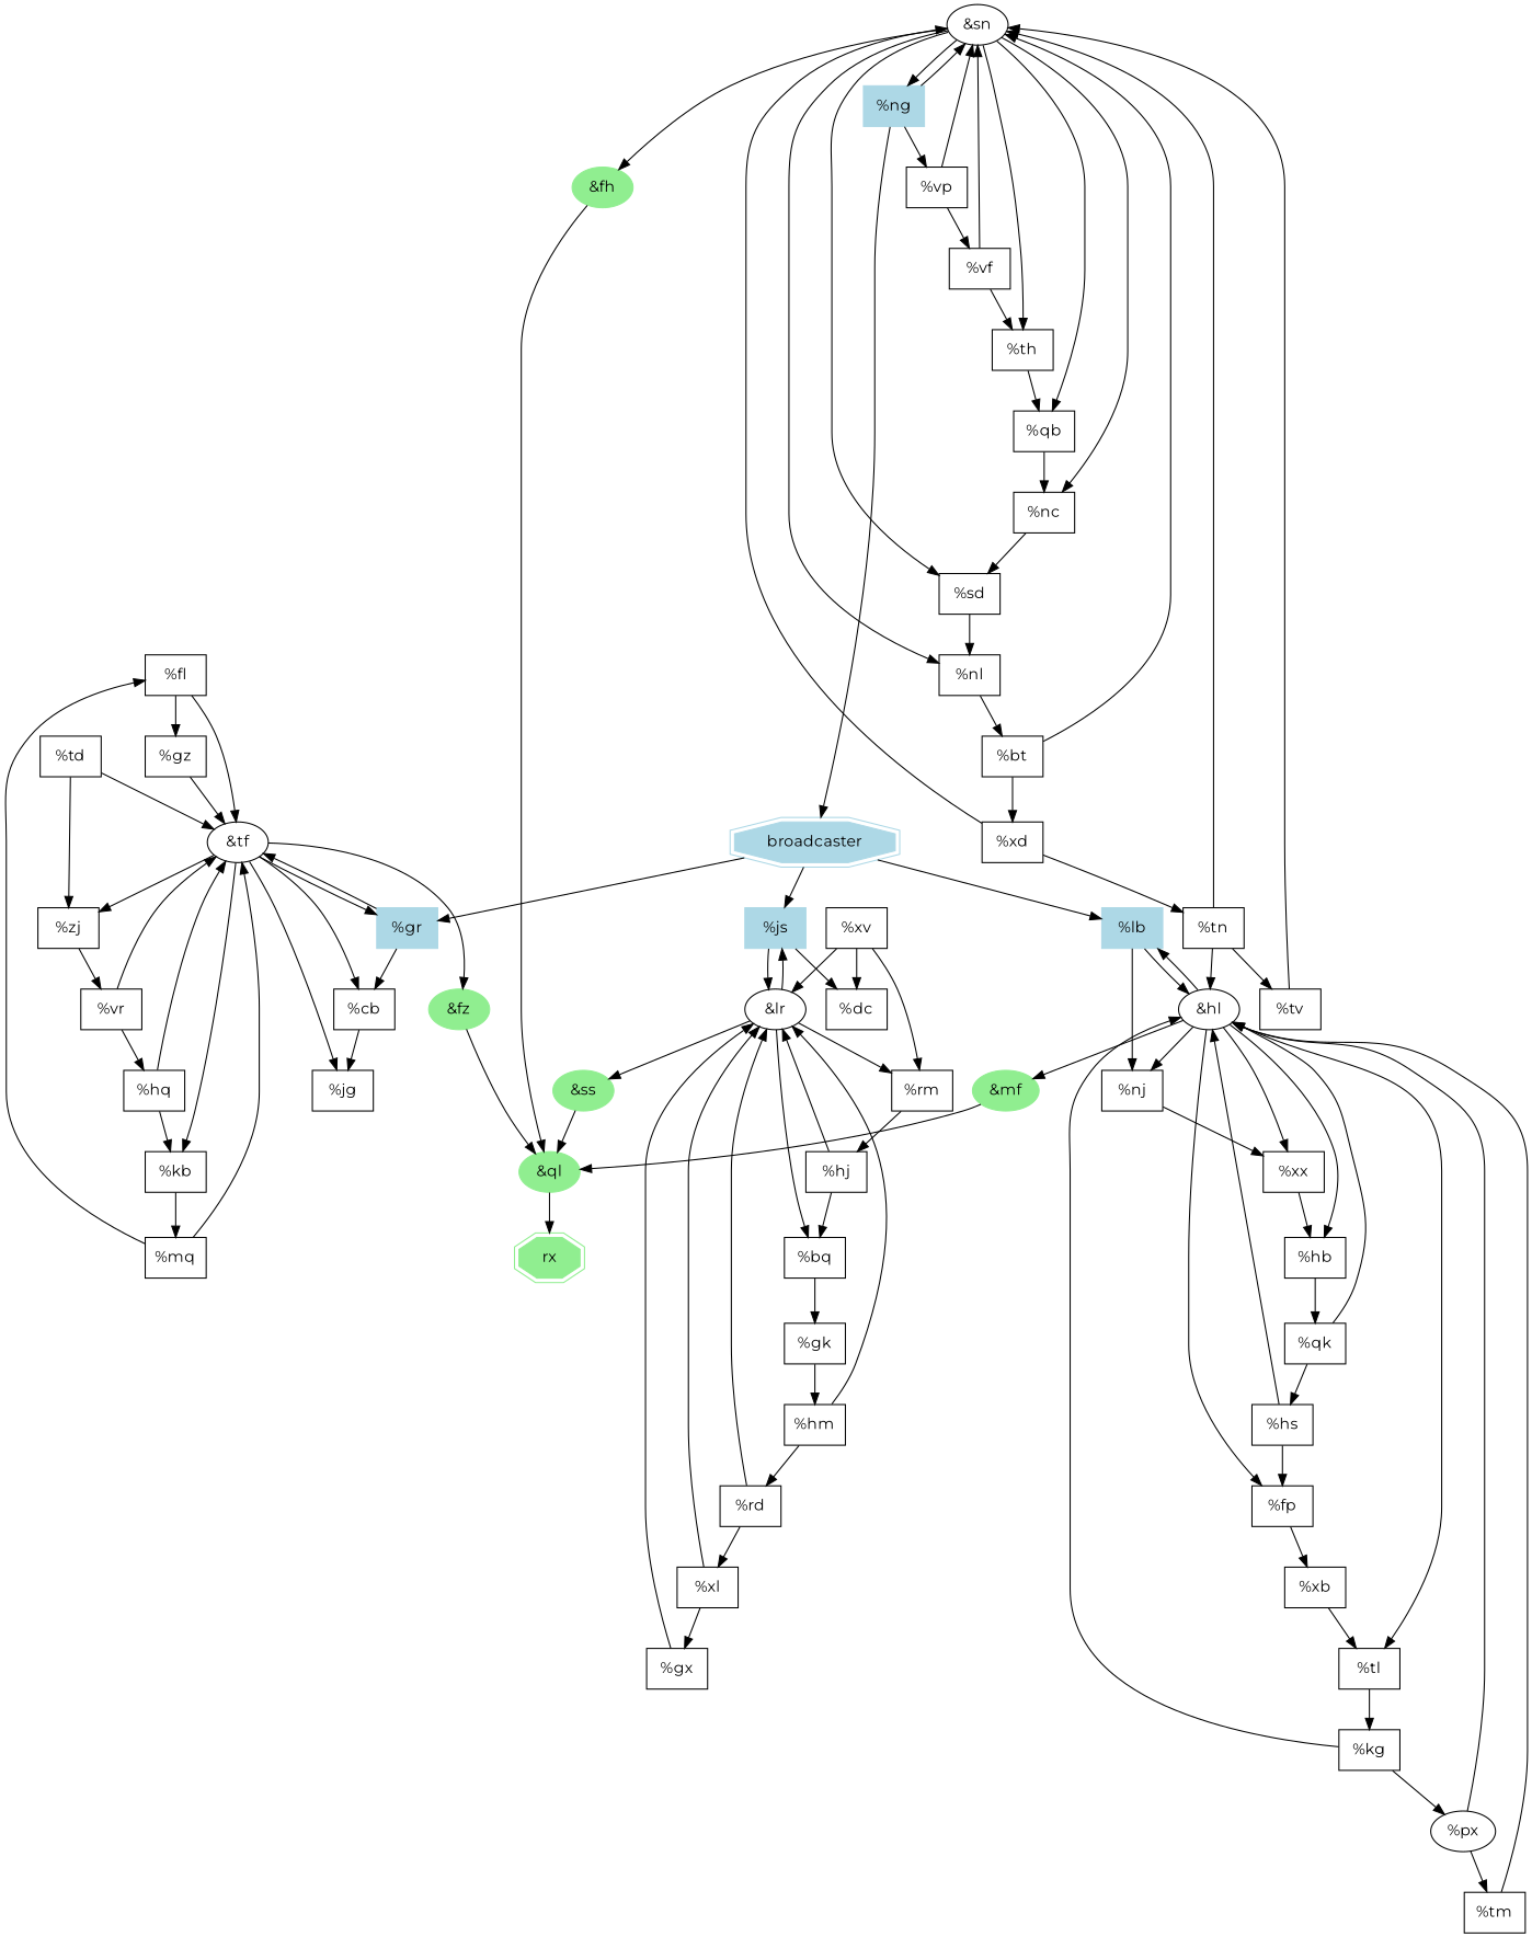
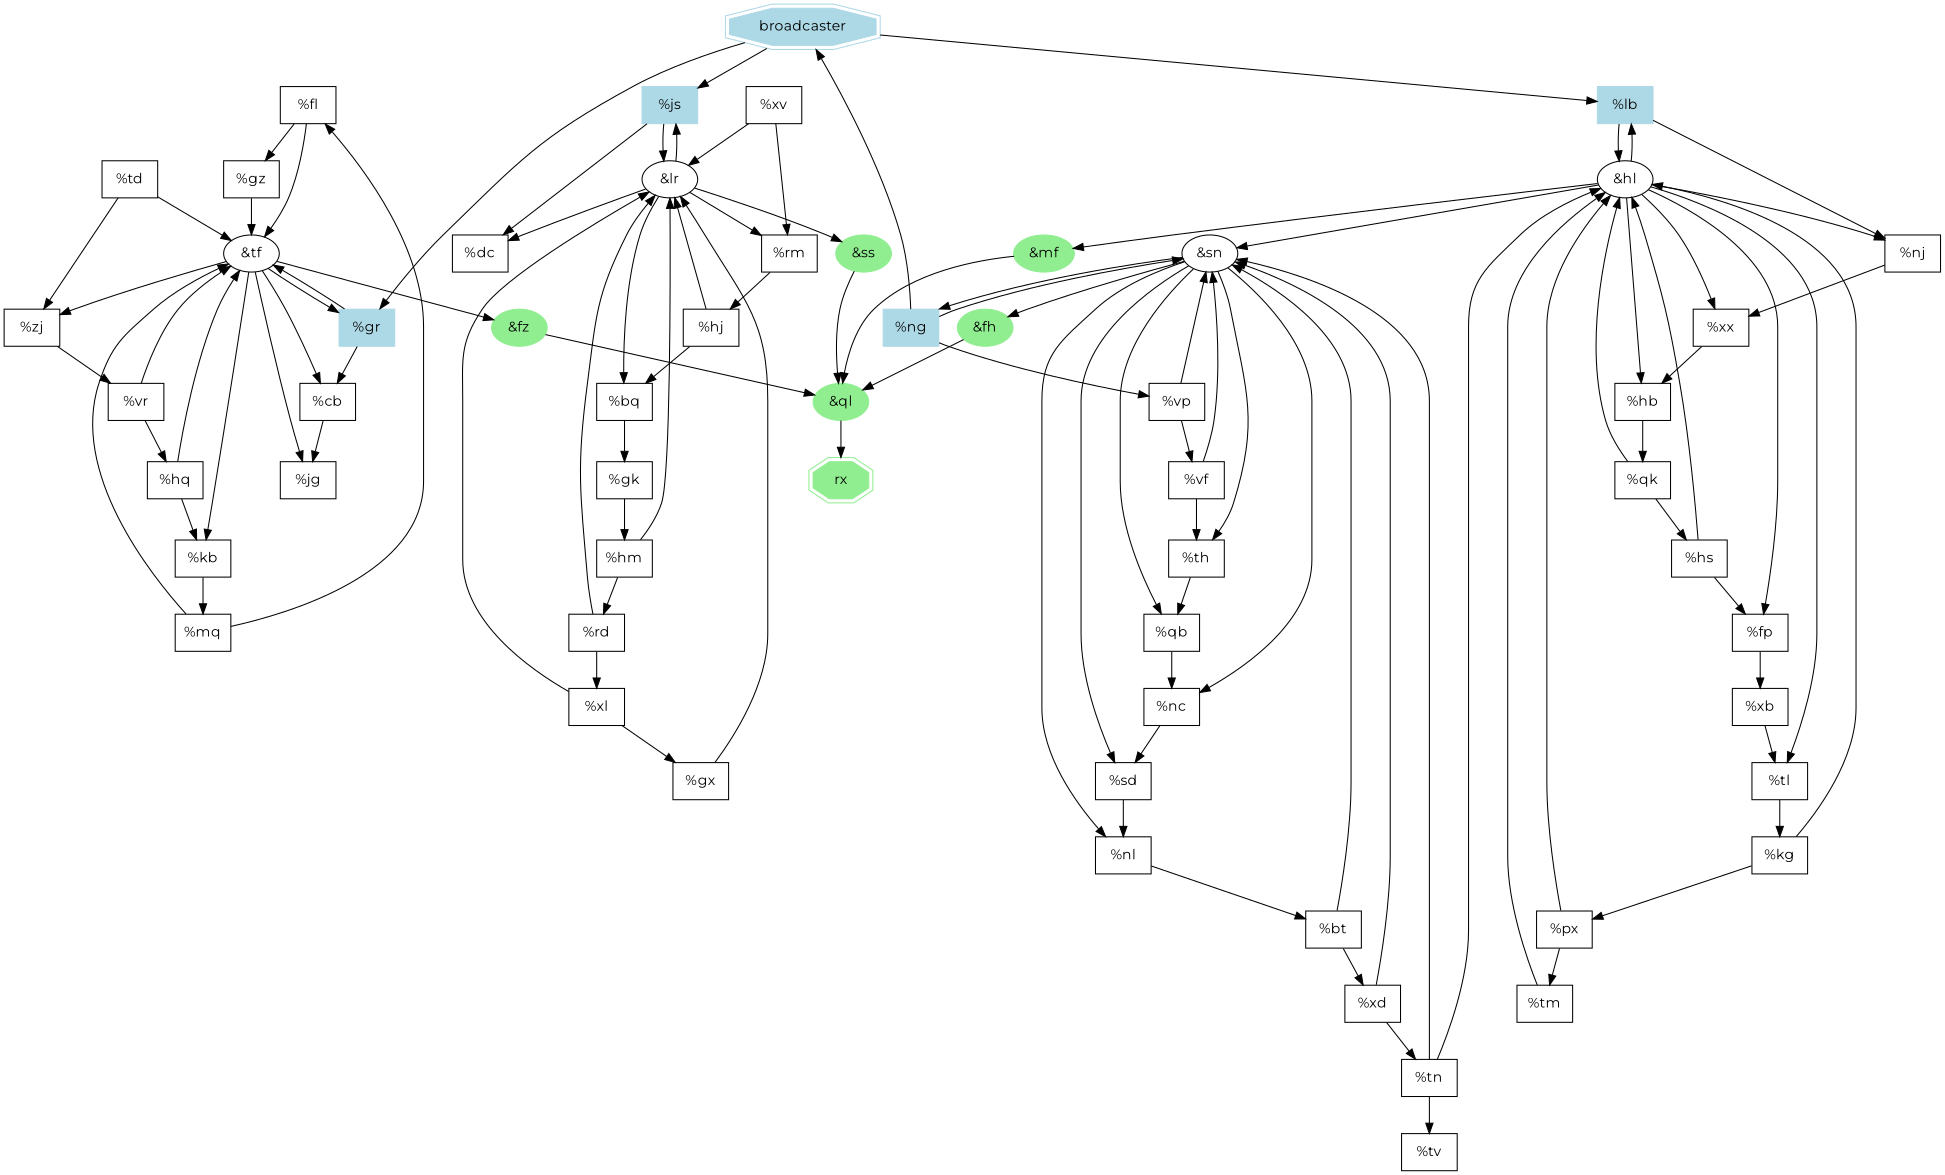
  digraph {
    fontname=Montserrat
    node [fontname=Montserrat shape=rectangle]
    edge [fontname=Montserrat]
    n1 [label="%fl"]
    n2 [label="%gz"]
    n3 [label="&tf" shape=ellipse]
    n4 [color=lightblue label="%gr" style=filled]
    n5 [label="%cb"]
    n6 [label="%jg"]
    n7 [label="%zj"]
    n8 [color=lightgreen label="&fz" shape=ellipse style=filled]
    n9 [label="%kb"]
    n10 [label="%xb"]
    n11 [label="%tl"]
    n12 [label="&hl" shape=ellipse]
    n13 [color=lightblue label="%lb" style=filled]
    n14 [label="%fp"]
    n15 [label="%xx"]
    n16 [label="%hb"]
    n17 [label="%nj"]
    n18 [color=lightgreen label="&mf" shape=ellipse style=filled]
    n19 [label="%kg"]
    n20 [label="%mq"]
-   n21 [label="%px" shape=ellipse]
+   n21 [label="%px"]
    n22 [label="%tm"]
    n23 [label="%xv"]
    n24 [label="&lr" shape=ellipse]
    n25 [label="%rm"]
    n26 [color=lightblue label=broadcaster rank=source shape=doubleoctagon style=filled]
    n27 [color=lightblue label="%js" style=filled]
    n28 [label="%dc"]
    n29 [color=lightblue label="%ng" style=filled]
    n30 [label="%vp"]
    n31 [label="&sn" shape=ellipse]
    n32 [color=lightgreen label="&ql" shape=ellipse style=filled]
    n33 [color=lightgreen label=rx rank=sink shape=doubleoctagon style=filled]
    n34 [label="%gk"]
    n35 [label="%hm"]
    n36 [label="%rd"]
    n37 [label="%vf"]
    n38 [label="%th"]
    n39 [label="%qb"]
    n40 [label="%nc"]
    n41 [color=lightgreen label="&fh" shape=ellipse style=filled]
    n42 [label="%nl"]
    n43 [label="%sd"]
    n44 [label="%bq"]
    n45 [color=lightgreen label="&ss" shape=ellipse style=filled]
    n46 [label="%hj"]
    n47 [label="%xl"]
    n48 [label="%gx"]
    n49 [label="%qk"]
    n50 [label="%vr"]
    n51 [label="%hq"]
    n52 [label="%hs"]
    n53 [label="%td"]
    n54 [label="%xd"]
    n55 [label="%tn"]
    n56 [label="%tv"]
    n57 [label="%bt"]
    n1 -> n2
    n1 -> n3
    n2 -> n3
    n3 -> n4
    n3 -> n5
    n3 -> n6
    n3 -> n7
    n3 -> n8
    n3 -> n9
    n4 -> n3
    n4 -> n5
    n5 -> n6
    n7 -> n50
    n8 -> n32
    n9 -> n20
    n10 -> n11
    n11 -> n19
    n12 -> n11
    n12 -> n13
    n12 -> n14
    n12 -> n15
    n12 -> n16
    n12 -> n17
    n12 -> n18
    n13 -> n12
    n13 -> n17
    n14 -> n10
    n15 -> n16
    n16 -> n49
    n17 -> n15
    n18 -> n32
    n19 -> n12
    n19 -> n21
    n20 -> n1
    n20 -> n3
    n21 -> n12
    n21 -> n22
    n22 -> n12
    n23 -> n24
    n23 -> n25
    n24 -> n25
    n24 -> n27
-   n23 -> n28
+   n24 -> n28
    n24 -> n44
    n24 -> n45
    n25 -> n46
    n26 -> n4
    n26 -> n13
    n26 -> n27
    n27 -> n24
    n27 -> n28
    n29 -> n26
    n29 -> n30
    n29 -> n31
    n30 -> n31
    n30 -> n37
    n31 -> n29
    n31 -> n38
    n31 -> n39
    n31 -> n40
    n31 -> n41
    n31 -> n42
    n31 -> n43
    n32 -> n33
    n34 -> n35
    n35 -> n24
    n35 -> n36
    n36 -> n24
    n36 -> n47
    n37 -> n31
    n37 -> n38
    n38 -> n39
    n39 -> n40
    n40 -> n43
    n41 -> n32
    n42 -> n57
    n43 -> n42
    n44 -> n34
    n45 -> n32
    n46 -> n24
    n46 -> n44
    n47 -> n24
    n47 -> n48
    n48 -> n24
    n49 -> n12
    n49 -> n52
    n50 -> n3
    n50 -> n51
    n51 -> n3
    n51 -> n9
    n52 -> n12
    n52 -> n14
    n53 -> n3
    n53 -> n7
    n54 -> n31
    n54 -> n55
    n55 -> n12
    n55 -> n31
    n55 -> n56
-   n56 -> n31
+   n12 -> n31
    n57 -> n31
    n57 -> n54
  }
